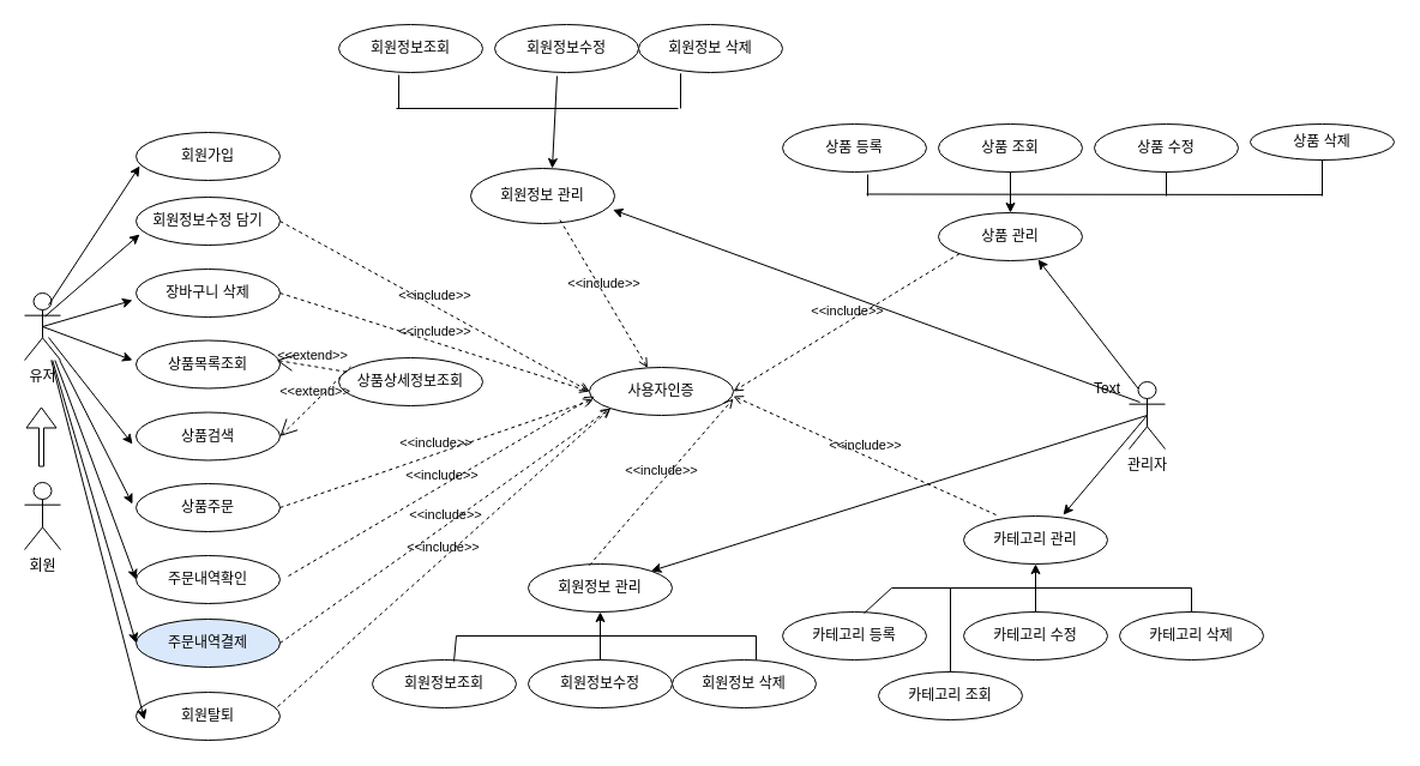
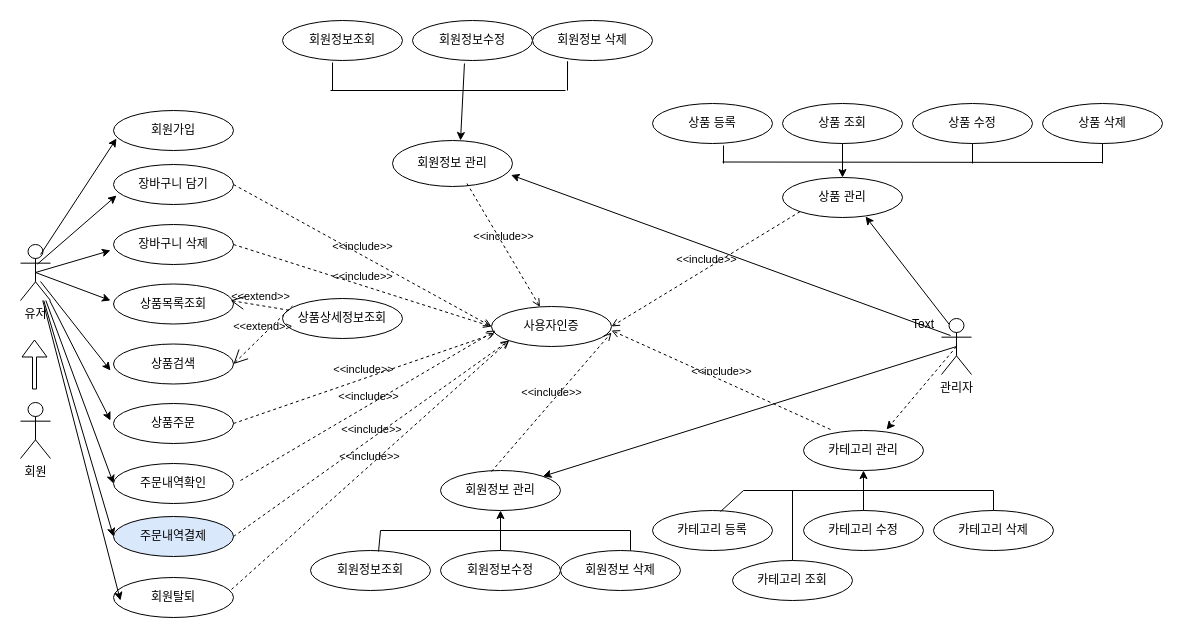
  <mxCell id="0" />
  <mxCell id="1" parent="0" />
  <mxCell id="2" value="회원" style="shape=umlActor;verticalLabelPosition=bottom;labelBackgroundColor=#ffffff;verticalAlign=top;html=1;outlineConnect=0;" vertex="1" parent="1"><mxGeometry x="20" y="402" width="30" height="56" as="geometry" /></mxCell>
  <mxCell id="3" value="유저&lt;br&gt;" style="shape=umlActor;verticalLabelPosition=bottom;labelBackgroundColor=#ffffff;verticalAlign=top;html=1;outlineConnect=0;" vertex="1" parent="1"><mxGeometry x="20" y="244" width="30" height="56" as="geometry" /></mxCell>
  <mxCell id="4" value="회원가입" style="ellipse;whiteSpace=wrap;html=1;" vertex="1" parent="1"><mxGeometry x="113" y="110" width="120" height="40" as="geometry" /></mxCell>
- <mxCell id="5" value="회원정보수정 담기" style="ellipse;whiteSpace=wrap;html=1;" vertex="1" parent="1"><mxGeometry x="113" y="164" width="120" height="40" as="geometry" /></mxCell>
+ <mxCell id="5" value="장바구니 담기" style="ellipse;whiteSpace=wrap;html=1;" vertex="1" parent="1"><mxGeometry x="113" y="164" width="120" height="40" as="geometry" /></mxCell>
  <mxCell id="6" value="장바구니 삭제" style="ellipse;whiteSpace=wrap;html=1;" vertex="1" parent="1"><mxGeometry x="113" y="224" width="120" height="40" as="geometry" /></mxCell>
  <mxCell id="7" value="상품주문" style="ellipse;whiteSpace=wrap;html=1;" vertex="1" parent="1"><mxGeometry x="113" y="403" width="120" height="40" as="geometry" /></mxCell>
  <mxCell id="8" value="주문내역확인" style="ellipse;whiteSpace=wrap;html=1;" vertex="1" parent="1"><mxGeometry x="113" y="463" width="120" height="40" as="geometry" /></mxCell>
  <mxCell id="9" value="관리자&lt;br&gt;&lt;br&gt;" style="shape=umlActor;verticalLabelPosition=bottom;labelBackgroundColor=#ffffff;verticalAlign=top;html=1;outlineConnect=0;" vertex="1" parent="1"><mxGeometry x="941" y="318" width="30" height="56" as="geometry" /></mxCell>
  <mxCell id="10" value="사용자인증" style="ellipse;whiteSpace=wrap;html=1;" vertex="1" parent="1"><mxGeometry x="491" y="306" width="120" height="40" as="geometry" /></mxCell>
  <mxCell id="11" value="회원정보 관리" style="ellipse;whiteSpace=wrap;html=1;" vertex="1" parent="1"><mxGeometry x="440" y="470" width="120" height="40" as="geometry" /></mxCell>
  <mxCell id="12" value="회원정보조회" style="ellipse;whiteSpace=wrap;html=1;" vertex="1" parent="1"><mxGeometry x="310" y="550" width="120" height="40" as="geometry" /></mxCell>
  <mxCell id="13" value="회원정보수정" style="ellipse;whiteSpace=wrap;html=1;" vertex="1" parent="1"><mxGeometry x="440" y="550" width="120" height="40" as="geometry" /></mxCell>
  <mxCell id="14" value="회원정보 삭제" style="ellipse;whiteSpace=wrap;html=1;" vertex="1" parent="1"><mxGeometry x="560" y="550" width="120" height="40" as="geometry" /></mxCell>
  <mxCell id="15" value="" style="endArrow=classic;html=1;entryX=0.5;entryY=1;entryDx=0;entryDy=0;exitX=0.5;exitY=0;exitDx=0;exitDy=0;" edge="1" parent="1" source="13" target="11"><mxGeometry width="50" height="50" relative="1" as="geometry"><mxPoint x="490" y="535" as="sourcePoint" /><mxPoint x="540" y="485" as="targetPoint" /></mxGeometry></mxCell>
  <mxCell id="16" value="" style="endArrow=none;html=1;" edge="1" parent="1"><mxGeometry width="50" height="50" relative="1" as="geometry"><mxPoint x="380" y="530" as="sourcePoint" /><mxPoint x="630" y="530" as="targetPoint" /></mxGeometry></mxCell>
  <mxCell id="17" value="" style="endArrow=none;html=1;exitX=0.567;exitY=0.025;exitDx=0;exitDy=0;exitPerimeter=0;" edge="1" parent="1" source="12"><mxGeometry width="50" height="50" relative="1" as="geometry"><mxPoint x="370" y="546" as="sourcePoint" /><mxPoint x="380" y="530" as="targetPoint" /></mxGeometry></mxCell>
  <mxCell id="18" value="" style="endArrow=none;html=1;exitX=0.5;exitY=0;exitDx=0;exitDy=0;" edge="1" parent="1"><mxGeometry width="50" height="50" relative="1" as="geometry"><mxPoint x="630" y="550" as="sourcePoint" /><mxPoint x="630" y="530" as="targetPoint" /></mxGeometry></mxCell>
  <mxCell id="19" value="" style="endArrow=classic;html=1;entryX=1;entryY=0;entryDx=0;entryDy=0;exitX=0.5;exitY=0.5;exitDx=0;exitDy=0;exitPerimeter=0;" edge="1" parent="1" source="9" target="11"><mxGeometry width="50" height="50" relative="1" as="geometry"><mxPoint x="941" y="350" as="sourcePoint" /><mxPoint x="851" y="344" as="targetPoint" /></mxGeometry></mxCell>
  <mxCell id="20" value="&amp;lt;&amp;lt;include&amp;gt;&amp;gt;" style="edgeStyle=none;html=1;endArrow=open;verticalAlign=bottom;dashed=1;labelBackgroundColor=none;entryX=1;entryY=0.65;entryDx=0;entryDy=0;entryPerimeter=0;exitX=0.425;exitY=0.025;exitDx=0;exitDy=0;exitPerimeter=0;" edge="1" parent="1" source="11" target="10"><mxGeometry width="160" relative="1" as="geometry"><mxPoint x="741" y="439.5" as="sourcePoint" /><mxPoint x="901" y="439.5" as="targetPoint" /></mxGeometry></mxCell>
  <mxCell id="21" value="상품 관리" style="ellipse;whiteSpace=wrap;html=1;" vertex="1" parent="1"><mxGeometry x="782" y="177" width="120" height="40" as="geometry" /></mxCell>
  <mxCell id="22" value="상품 등록" style="ellipse;whiteSpace=wrap;html=1;" vertex="1" parent="1"><mxGeometry x="652" y="103" width="120" height="40" as="geometry" /></mxCell>
  <mxCell id="23" value="상품 조회" style="ellipse;whiteSpace=wrap;html=1;" vertex="1" parent="1"><mxGeometry x="782" y="103" width="120" height="40" as="geometry" /></mxCell>
  <mxCell id="24" value="상품 수정" style="ellipse;whiteSpace=wrap;html=1;" vertex="1" parent="1"><mxGeometry x="912" y="103" width="120" height="40" as="geometry" /></mxCell>
  <mxCell id="25" value="" style="endArrow=classic;html=1;entryX=0.5;entryY=0;entryDx=0;entryDy=0;" edge="1" parent="1" target="21"><mxGeometry width="50" height="50" relative="1" as="geometry"><mxPoint x="842" y="143" as="sourcePoint" /><mxPoint x="842" y="63" as="targetPoint" /></mxGeometry></mxCell>
  <mxCell id="26" value="" style="endArrow=none;html=1;" edge="1" parent="1"><mxGeometry width="50" height="50" relative="1" as="geometry"><mxPoint x="722" y="161.5" as="sourcePoint" /><mxPoint x="1102" y="162" as="targetPoint" /></mxGeometry></mxCell>
  <mxCell id="27" value="" style="endArrow=none;html=1;" edge="1" parent="1"><mxGeometry width="50" height="50" relative="1" as="geometry"><mxPoint x="972" y="163" as="sourcePoint" /><mxPoint x="972" y="143" as="targetPoint" /></mxGeometry></mxCell>
  <mxCell id="28" value="" style="endArrow=none;html=1;entryX=0.592;entryY=1.05;entryDx=0;entryDy=0;entryPerimeter=0;" edge="1" parent="1" target="22"><mxGeometry width="50" height="50" relative="1" as="geometry"><mxPoint x="723" y="163" as="sourcePoint" /><mxPoint x="982" y="153" as="targetPoint" /></mxGeometry></mxCell>
  <mxCell id="29" value="" style="endArrow=classic;html=1;entryX=0.692;entryY=0.975;entryDx=0;entryDy=0;entryPerimeter=0;exitX=0.25;exitY=0.1;exitDx=0;exitDy=0;exitPerimeter=0;" edge="1" parent="1" source="9" target="21"><mxGeometry width="50" height="50" relative="1" as="geometry"><mxPoint x="956" y="264" as="sourcePoint" /><mxPoint x="858" y="340" as="targetPoint" /></mxGeometry></mxCell>
  <mxCell id="30" value="&amp;lt;&amp;lt;include&amp;gt;&amp;gt;" style="edgeStyle=none;html=1;endArrow=open;verticalAlign=bottom;dashed=1;labelBackgroundColor=none;entryX=1;entryY=0.5;entryDx=0;entryDy=0;exitX=0;exitY=1;exitDx=0;exitDy=0;" edge="1" parent="1" source="21" target="10"><mxGeometry width="160" relative="1" as="geometry"><mxPoint x="686" y="210" as="sourcePoint" /><mxPoint x="536" y="164" as="targetPoint" /></mxGeometry></mxCell>
  <mxCell id="31" value="카테고리 관리" style="ellipse;whiteSpace=wrap;html=1;" vertex="1" parent="1"><mxGeometry x="803" y="430" width="120" height="40" as="geometry" /></mxCell>
  <mxCell id="32" value="카테고리 등록" style="ellipse;whiteSpace=wrap;html=1;" vertex="1" parent="1"><mxGeometry x="652" y="510" width="120" height="40" as="geometry" /></mxCell>
  <mxCell id="33" value="카테고리 수정" style="ellipse;whiteSpace=wrap;html=1;" vertex="1" parent="1"><mxGeometry x="803" y="510" width="120" height="40" as="geometry" /></mxCell>
  <mxCell id="34" value="카테고리 삭제" style="ellipse;whiteSpace=wrap;html=1;" vertex="1" parent="1"><mxGeometry x="933" y="510" width="120" height="40" as="geometry" /></mxCell>
  <mxCell id="35" value="" style="endArrow=classic;html=1;entryX=0.5;entryY=1;entryDx=0;entryDy=0;exitX=0.5;exitY=0;exitDx=0;exitDy=0;" edge="1" parent="1" source="33" target="31"><mxGeometry width="50" height="50" relative="1" as="geometry"><mxPoint x="853" y="495" as="sourcePoint" /><mxPoint x="903" y="445" as="targetPoint" /></mxGeometry></mxCell>
  <mxCell id="36" value="" style="endArrow=none;html=1;" edge="1" parent="1"><mxGeometry width="50" height="50" relative="1" as="geometry"><mxPoint x="743" y="490" as="sourcePoint" /><mxPoint x="993" y="490" as="targetPoint" /></mxGeometry></mxCell>
  <mxCell id="37" value="" style="endArrow=none;html=1;exitX=0.567;exitY=0.025;exitDx=0;exitDy=0;exitPerimeter=0;" edge="1" parent="1" source="32"><mxGeometry width="50" height="50" relative="1" as="geometry"><mxPoint x="733" y="506" as="sourcePoint" /><mxPoint x="743" y="490" as="targetPoint" /></mxGeometry></mxCell>
  <mxCell id="38" value="" style="endArrow=none;html=1;exitX=0.5;exitY=0;exitDx=0;exitDy=0;" edge="1" parent="1" source="34"><mxGeometry width="50" height="50" relative="1" as="geometry"><mxPoint x="943" y="535" as="sourcePoint" /><mxPoint x="993" y="490" as="targetPoint" /></mxGeometry></mxCell>
- <mxCell id="39" value="상품 삭제" style="ellipse;whiteSpace=wrap;html=1;" vertex="1" parent="1"><mxGeometry x="1042" y="103" width="120" height="30" as="geometry" /></mxCell>
+ <mxCell id="39" value="상품 삭제" style="ellipse;whiteSpace=wrap;html=1;" vertex="1" parent="1"><mxGeometry x="1042" y="103" width="120" height="40" as="geometry" /></mxCell>
  <mxCell id="40" value="" style="endArrow=none;html=1;exitX=0.5;exitY=1;exitDx=0;exitDy=0;" edge="1" parent="1" source="39"><mxGeometry width="50" height="50" relative="1" as="geometry"><mxPoint x="982" y="173" as="sourcePoint" /><mxPoint x="1102" y="163" as="targetPoint" /></mxGeometry></mxCell>
  <mxCell id="41" value="카테고리 조회" style="ellipse;whiteSpace=wrap;html=1;" vertex="1" parent="1"><mxGeometry x="732" y="560" width="120" height="40" as="geometry" /></mxCell>
  <mxCell id="42" value="" style="endArrow=none;html=1;exitX=0.5;exitY=0;exitDx=0;exitDy=0;" edge="1" parent="1" source="41"><mxGeometry width="50" height="50" relative="1" as="geometry"><mxPoint x="751" y="521" as="sourcePoint" /><mxPoint x="792" y="490" as="targetPoint" /></mxGeometry></mxCell>
- <mxCell id="43" value="" style="endArrow=classic;html=1;entryX=0.692;entryY=-0.025;entryDx=0;entryDy=0;exitX=0.5;exitY=0.5;exitDx=0;exitDy=0;exitPerimeter=0;entryPerimeter=0;" edge="1" parent="1" source="9" target="31"><mxGeometry width="50" height="50" relative="1" as="geometry"><mxPoint x="951" y="360" as="sourcePoint" /><mxPoint x="560" y="486" as="targetPoint" /></mxGeometry></mxCell>
+ <mxCell id="43" value="" style="endArrow=classic;html=1;entryX=0.692;entryY=-0.025;entryDx=0;entryDy=0;exitX=0.5;exitY=0.5;exitDx=0;exitDy=0;exitPerimeter=0;entryPerimeter=0;dashed=1;" edge="1" parent="1" source="9" target="31"><mxGeometry width="50" height="50" relative="1" as="geometry"><mxPoint x="951" y="360" as="sourcePoint" /><mxPoint x="560" y="486" as="targetPoint" /></mxGeometry></mxCell>
  <mxCell id="44" value="&amp;lt;&amp;lt;include&amp;gt;&amp;gt;" style="edgeStyle=none;html=1;endArrow=open;verticalAlign=bottom;dashed=1;labelBackgroundColor=none;exitX=0.225;exitY=-0.025;exitDx=0;exitDy=0;exitPerimeter=0;" edge="1" parent="1" source="31"><mxGeometry width="160" relative="1" as="geometry"><mxPoint x="841" y="443" as="sourcePoint" /><mxPoint x="611" y="330" as="targetPoint" /></mxGeometry></mxCell>
  <mxCell id="45" value="회원정보 관리" style="ellipse;whiteSpace=wrap;html=1;" vertex="1" parent="1"><mxGeometry x="392" y="140" width="120" height="46" as="geometry" /></mxCell>
  <mxCell id="46" value="회원정보조회" style="ellipse;whiteSpace=wrap;html=1;" vertex="1" parent="1"><mxGeometry x="282" y="20" width="120" height="40" as="geometry" /></mxCell>
  <mxCell id="47" value="회원정보수정" style="ellipse;whiteSpace=wrap;html=1;" vertex="1" parent="1"><mxGeometry x="412" y="20" width="120" height="40" as="geometry" /></mxCell>
  <mxCell id="48" value="회원정보 삭제" style="ellipse;whiteSpace=wrap;html=1;" vertex="1" parent="1"><mxGeometry x="532" y="20" width="120" height="40" as="geometry" /></mxCell>
  <mxCell id="49" value="" style="endArrow=classic;html=1;exitX=0.433;exitY=1.075;exitDx=0;exitDy=0;exitPerimeter=0;" edge="1" parent="1" source="47"><mxGeometry width="50" height="50" relative="1" as="geometry"><mxPoint x="421" y="175" as="sourcePoint" /><mxPoint x="460" y="140" as="targetPoint" /></mxGeometry></mxCell>
  <mxCell id="50" value="" style="endArrow=none;html=1;" edge="1" parent="1"><mxGeometry width="50" height="50" relative="1" as="geometry"><mxPoint x="330" y="90" as="sourcePoint" /><mxPoint x="565" y="90" as="targetPoint" /></mxGeometry></mxCell>
  <mxCell id="51" value="" style="endArrow=none;html=1;exitX=0.417;exitY=1.05;exitDx=0;exitDy=0;exitPerimeter=0;" edge="1" parent="1" source="46"><mxGeometry width="50" height="50" relative="1" as="geometry"><mxPoint x="301" y="186" as="sourcePoint" /><mxPoint x="332" y="90" as="targetPoint" /></mxGeometry></mxCell>
  <mxCell id="52" value="" style="endArrow=none;html=1;exitX=0.292;exitY=1.025;exitDx=0;exitDy=0;exitPerimeter=0;" edge="1" parent="1" source="48"><mxGeometry width="50" height="50" relative="1" as="geometry"><mxPoint x="561" y="190" as="sourcePoint" /><mxPoint x="567" y="80" as="targetPoint" /></mxGeometry></mxCell>
  <mxCell id="53" value="" style="endArrow=none;html=1;exitX=0.292;exitY=1.025;exitDx=0;exitDy=0;exitPerimeter=0;" edge="1" parent="1" source="48"><mxGeometry width="50" height="50" relative="1" as="geometry"><mxPoint x="567" y="61" as="sourcePoint" /><mxPoint x="567" y="90" as="targetPoint" /></mxGeometry></mxCell>
  <mxCell id="54" value="&amp;lt;&amp;lt;include&amp;gt;&amp;gt;" style="edgeStyle=none;html=1;endArrow=open;verticalAlign=bottom;dashed=1;labelBackgroundColor=none;" edge="1" parent="1" target="10"><mxGeometry width="160" relative="1" as="geometry"><mxPoint x="466.5" y="183" as="sourcePoint" /><mxPoint x="391.5" y="305.5" as="targetPoint" /></mxGeometry></mxCell>
  <mxCell id="55" value="" style="endArrow=classic;html=1;entryX=0.988;entryY=0.75;entryDx=0;entryDy=0;entryPerimeter=0;exitX=0.3;exitY=0.304;exitDx=0;exitDy=0;exitPerimeter=0;" edge="1" parent="1" source="9" target="45"><mxGeometry width="50" height="50" relative="1" as="geometry"><mxPoint x="941" y="335" as="sourcePoint" /><mxPoint x="745" y="224" as="targetPoint" /></mxGeometry></mxCell>
  <mxCell id="56" value="" style="endArrow=classic;html=1;entryX=0.025;entryY=0.7;entryDx=0;entryDy=0;entryPerimeter=0;" edge="1" parent="1" target="4"><mxGeometry width="50" height="50" relative="1" as="geometry"><mxPoint x="40" y="254" as="sourcePoint" /><mxPoint x="90" y="204" as="targetPoint" /></mxGeometry></mxCell>
  <mxCell id="57" value="Text" style="text;html=1;resizable=0;points=[];autosize=1;align=left;verticalAlign=top;spacingTop=-4;" vertex="1" parent="1"><mxGeometry x="910" y="314" width="40" height="20" as="geometry" /></mxCell>
  <mxCell id="58" value="" style="shape=flexArrow;endArrow=classic;html=1;width=4;endSize=5.33;" edge="1" parent="1"><mxGeometry width="50" height="50" relative="1" as="geometry"><mxPoint x="34" y="389" as="sourcePoint" /><mxPoint x="34" y="339" as="targetPoint" /></mxGeometry></mxCell>
  <mxCell id="59" value="주문내역결제" style="ellipse;whiteSpace=wrap;html=1;fillColor=#dae8fc;" vertex="1" parent="1"><mxGeometry x="113" y="516" width="120" height="40" as="geometry" /></mxCell>
  <mxCell id="60" value="회원탈퇴" style="ellipse;whiteSpace=wrap;html=1;" vertex="1" parent="1"><mxGeometry x="113" y="577" width="120" height="40" as="geometry" /></mxCell>
  <mxCell id="61" value="상품목록조회" style="ellipse;whiteSpace=wrap;html=1;" vertex="1" parent="1"><mxGeometry x="113" y="283.5" width="120" height="40" as="geometry" /></mxCell>
  <mxCell id="62" value="상품검색" style="ellipse;whiteSpace=wrap;html=1;" vertex="1" parent="1"><mxGeometry x="113" y="343.5" width="120" height="40" as="geometry" /></mxCell>
  <mxCell id="63" value="" style="endArrow=classic;html=1;entryX=0.025;entryY=0.775;entryDx=0;entryDy=0;entryPerimeter=0;" edge="1" parent="1" target="5"><mxGeometry width="50" height="50" relative="1" as="geometry"><mxPoint x="37" y="263.5" as="sourcePoint" /><mxPoint x="113" y="147.5" as="targetPoint" /></mxGeometry></mxCell>
  <mxCell id="64" value="" style="endArrow=classic;html=1;exitX=0.5;exitY=0.5;exitDx=0;exitDy=0;exitPerimeter=0;" edge="1" parent="1" source="3"><mxGeometry width="50" height="50" relative="1" as="geometry"><mxPoint x="50" y="269" as="sourcePoint" /><mxPoint x="110" y="250" as="targetPoint" /></mxGeometry></mxCell>
  <mxCell id="65" value="" style="endArrow=classic;html=1;exitX=0.5;exitY=0.5;exitDx=0;exitDy=0;exitPerimeter=0;" edge="1" parent="1" source="3"><mxGeometry width="50" height="50" relative="1" as="geometry"><mxPoint x="50" y="270.5" as="sourcePoint" /><mxPoint x="110" y="300" as="targetPoint" /></mxGeometry></mxCell>
  <mxCell id="66" value="" style="endArrow=classic;html=1;" edge="1" parent="1"><mxGeometry width="50" height="50" relative="1" as="geometry"><mxPoint x="40" y="281" as="sourcePoint" /><mxPoint x="110" y="370" as="targetPoint" /></mxGeometry></mxCell>
  <mxCell id="67" value="상품상세정보조회" style="ellipse;whiteSpace=wrap;html=1;" vertex="1" parent="1"><mxGeometry x="282" y="298" width="120" height="40" as="geometry" /></mxCell>
  <mxCell id="68" value="&amp;lt;&amp;lt;extend&amp;gt;&amp;gt;" style="edgeStyle=none;html=1;startArrow=open;endArrow=none;startSize=12;verticalAlign=bottom;dashed=1;labelBackgroundColor=none;" edge="1" parent="1"><mxGeometry width="160" relative="1" as="geometry"><mxPoint x="230" y="300" as="sourcePoint" /><mxPoint x="290" y="310" as="targetPoint" /></mxGeometry></mxCell>
  <mxCell id="69" value="&amp;lt;&amp;lt;extend&amp;gt;&amp;gt;" style="edgeStyle=none;html=1;startArrow=open;endArrow=none;startSize=12;verticalAlign=bottom;dashed=1;labelBackgroundColor=none;exitX=1;exitY=0.5;exitDx=0;exitDy=0;" edge="1" parent="1" source="62"><mxGeometry width="160" relative="1" as="geometry"><mxPoint x="232" y="305.5" as="sourcePoint" /><mxPoint x="292" y="305.5" as="targetPoint" /></mxGeometry></mxCell>
  <mxCell id="70" value="" style="endArrow=classic;html=1;" edge="1" parent="1" source="3"><mxGeometry width="50" height="50" relative="1" as="geometry"><mxPoint x="50" y="291" as="sourcePoint" /><mxPoint x="110" y="420" as="targetPoint" /></mxGeometry></mxCell>
  <mxCell id="71" value="" style="endArrow=classic;html=1;entryX=0;entryY=0.5;entryDx=0;entryDy=0;" edge="1" parent="1" source="3" target="8"><mxGeometry width="50" height="50" relative="1" as="geometry"><mxPoint x="50.189" y="286" as="sourcePoint" /><mxPoint x="111" y="406" as="targetPoint" /></mxGeometry></mxCell>
  <mxCell id="72" value="" style="endArrow=classic;html=1;entryX=0;entryY=0.5;entryDx=0;entryDy=0;" edge="1" parent="1" source="3" target="59"><mxGeometry width="50" height="50" relative="1" as="geometry"><mxPoint x="29.851" y="287" as="sourcePoint" /><mxPoint x="97.5" y="470" as="targetPoint" /></mxGeometry></mxCell>
  <mxCell id="73" value="" style="endArrow=classic;html=1;entryX=0.058;entryY=0.575;entryDx=0;entryDy=0;entryPerimeter=0;" edge="1" parent="1" source="3" target="60"><mxGeometry width="50" height="50" relative="1" as="geometry"><mxPoint x="29.773" y="312" as="sourcePoint" /><mxPoint x="110" y="590" as="targetPoint" /></mxGeometry></mxCell>
  <mxCell id="74" value="&amp;lt;&amp;lt;include&amp;gt;&amp;gt;" style="edgeStyle=none;html=1;endArrow=open;verticalAlign=bottom;dashed=1;labelBackgroundColor=none;exitX=0.983;exitY=0.3;exitDx=0;exitDy=0;exitPerimeter=0;entryX=0;entryY=1;entryDx=0;entryDy=0;" edge="1" parent="1" source="60" target="10"><mxGeometry width="160" relative="1" as="geometry"><mxPoint x="310" y="420" as="sourcePoint" /><mxPoint x="470" y="420" as="targetPoint" /></mxGeometry></mxCell>
  <mxCell id="75" value="&amp;lt;&amp;lt;include&amp;gt;&amp;gt;" style="edgeStyle=none;html=1;endArrow=open;verticalAlign=bottom;dashed=1;labelBackgroundColor=none;exitX=1;exitY=0.5;exitDx=0;exitDy=0;entryX=0;entryY=1;entryDx=0;entryDy=0;" edge="1" parent="1" source="59" target="10"><mxGeometry width="160" relative="1" as="geometry"><mxPoint x="231" y="550" as="sourcePoint" /><mxPoint x="500" y="301" as="targetPoint" /></mxGeometry></mxCell>
  <mxCell id="76" value="&amp;lt;&amp;lt;include&amp;gt;&amp;gt;" style="edgeStyle=none;html=1;endArrow=open;verticalAlign=bottom;dashed=1;labelBackgroundColor=none;" edge="1" parent="1"><mxGeometry width="160" relative="1" as="geometry"><mxPoint x="240" y="480" as="sourcePoint" /><mxPoint x="495" y="330" as="targetPoint" /></mxGeometry></mxCell>
  <mxCell id="77" value="&amp;lt;&amp;lt;include&amp;gt;&amp;gt;" style="edgeStyle=none;html=1;endArrow=open;verticalAlign=bottom;dashed=1;labelBackgroundColor=none;exitX=1;exitY=0.5;exitDx=0;exitDy=0;entryX=0.025;entryY=0.675;entryDx=0;entryDy=0;entryPerimeter=0;" edge="1" parent="1" source="7" target="10"><mxGeometry width="160" relative="1" as="geometry"><mxPoint x="241" y="453.5" as="sourcePoint" /><mxPoint x="480" y="330" as="targetPoint" /></mxGeometry></mxCell>
  <mxCell id="78" value="&amp;lt;&amp;lt;include&amp;gt;&amp;gt;" style="edgeStyle=none;html=1;endArrow=open;verticalAlign=bottom;dashed=1;labelBackgroundColor=none;exitX=1;exitY=0.5;exitDx=0;exitDy=0;entryX=0;entryY=0.5;entryDx=0;entryDy=0;" edge="1" parent="1" source="6" target="10"><mxGeometry width="160" relative="1" as="geometry"><mxPoint x="239.5" y="359" as="sourcePoint" /><mxPoint x="500.5" y="269" as="targetPoint" /></mxGeometry></mxCell>
  <mxCell id="79" value="&amp;lt;&amp;lt;include&amp;gt;&amp;gt;" style="edgeStyle=none;html=1;endArrow=open;verticalAlign=bottom;dashed=1;labelBackgroundColor=none;exitX=1;exitY=0.5;exitDx=0;exitDy=0;entryX=0;entryY=0.5;entryDx=0;entryDy=0;" edge="1" parent="1" source="5" target="10"><mxGeometry width="160" relative="1" as="geometry"><mxPoint x="220" y="183" as="sourcePoint" /><mxPoint x="478" y="265" as="targetPoint" /></mxGeometry></mxCell>
